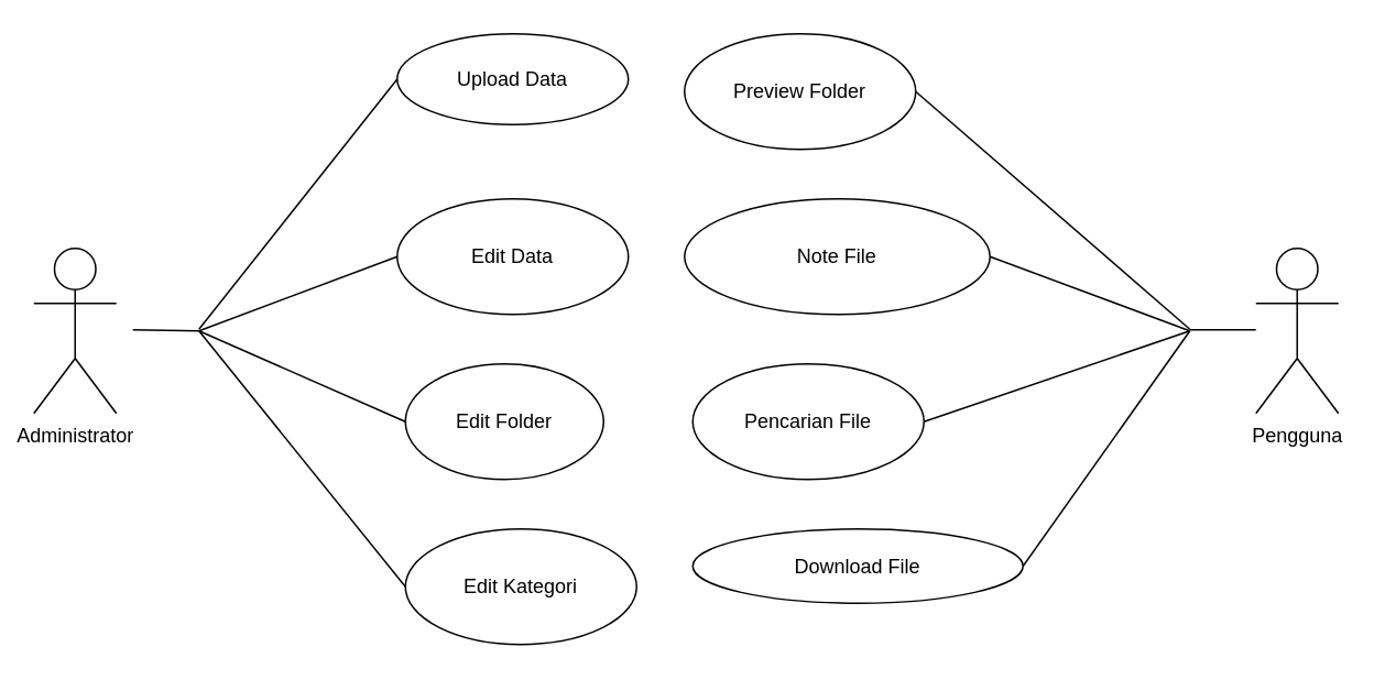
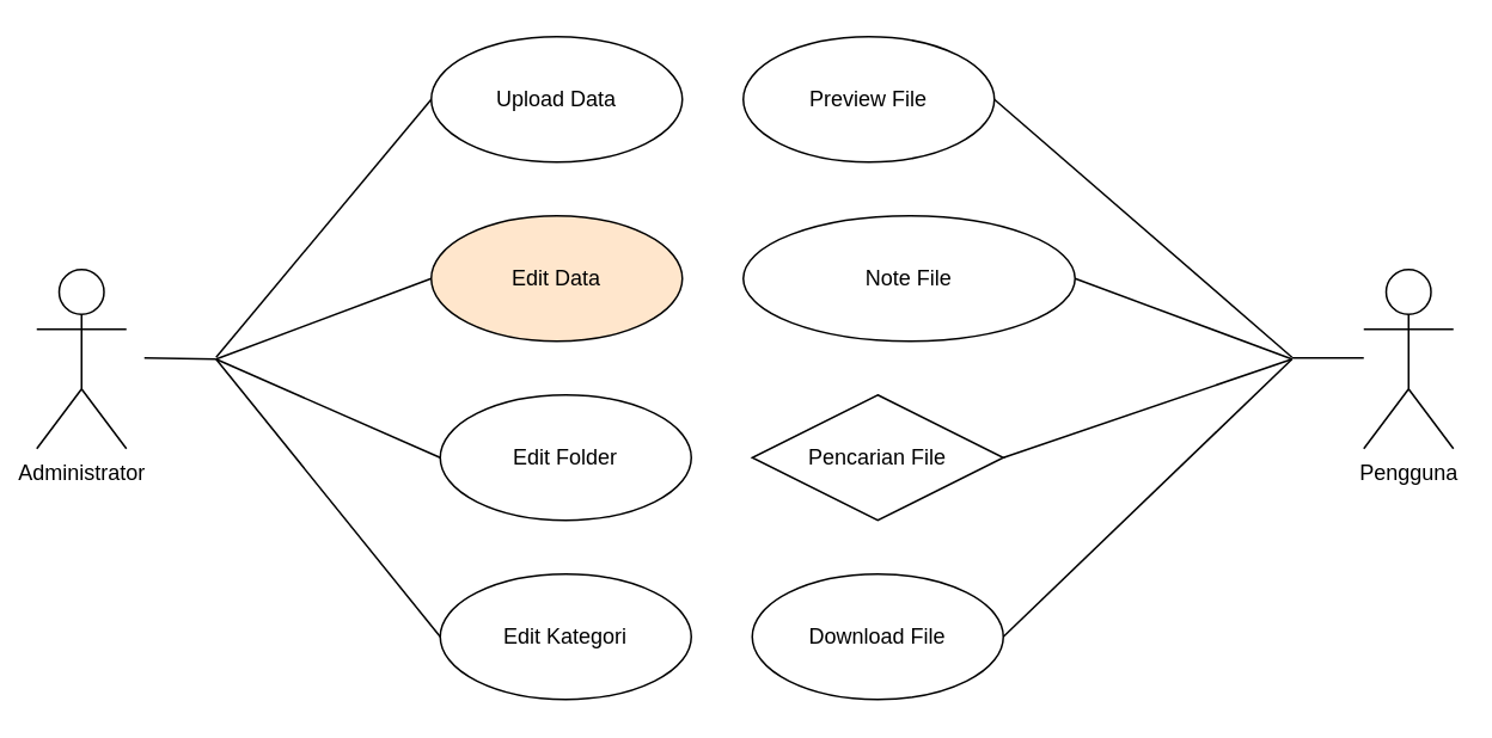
  <mxCell id="0" />
  <mxCell id="1" parent="0" />
  <mxCell id="2" value="Pengguna" style="shape=umlActor;html=1;verticalLabelPosition=bottom;verticalAlign=top;align=center;" parent="1" vertex="1"><mxGeometry x="760" y="150" width="50" height="100" as="geometry" /></mxCell>
  <mxCell id="3" value="Administrator" style="shape=umlActor;html=1;verticalLabelPosition=bottom;verticalAlign=top;align=center;" parent="1" vertex="1"><mxGeometry x="20" y="150" width="50" height="100" as="geometry" /></mxCell>
- <mxCell id="4" value="Preview Folder" style="ellipse;whiteSpace=wrap;html=1;" parent="1" vertex="1"><mxGeometry x="414" y="20" width="140" height="70" as="geometry" /></mxCell>
+ <mxCell id="4" value="Preview File" style="ellipse;whiteSpace=wrap;html=1;" parent="1" vertex="1"><mxGeometry x="414" y="20" width="140" height="70" as="geometry" /></mxCell>
  <mxCell id="5" value="Note File" style="ellipse;whiteSpace=wrap;html=1;" parent="1" vertex="1"><mxGeometry x="414" y="120" width="185" height="70" as="geometry" /></mxCell>
- <mxCell id="6" value="Pencarian File" style="ellipse;whiteSpace=wrap;html=1;" parent="1" vertex="1"><mxGeometry x="419" y="220" width="140" height="70" as="geometry" /></mxCell>
- <mxCell id="7" value="Download File" style="ellipse;whiteSpace=wrap;html=1;" parent="1" vertex="1"><mxGeometry x="419" y="320" width="200" height="45" as="geometry" /></mxCell>
+ <mxCell id="6" value="Pencarian File" style="rhombus;whiteSpace=wrap;html=1;" parent="1" vertex="1"><mxGeometry x="419" y="220" width="140" height="70" as="geometry" /></mxCell>
+ <mxCell id="7" value="Download File" style="ellipse;whiteSpace=wrap;html=1;" parent="1" vertex="1"><mxGeometry x="419" y="320" width="140" height="70" as="geometry" /></mxCell>
  <mxCell id="8" value="" style="edgeStyle=none;html=1;endArrow=none;verticalAlign=bottom;rounded=0;exitX=1;exitY=0.5;exitDx=0;exitDy=0;" parent="1" source="4" edge="1"><mxGeometry width="160" relative="1" as="geometry"><mxPoint x="600" y="199.41" as="sourcePoint" /><mxPoint x="720" y="199" as="targetPoint" /></mxGeometry></mxCell>
  <mxCell id="9" value="" style="edgeStyle=none;html=1;endArrow=none;verticalAlign=bottom;rounded=0;exitX=1;exitY=0.5;exitDx=0;exitDy=0;" parent="1" source="5" edge="1"><mxGeometry width="160" relative="1" as="geometry"><mxPoint x="580" y="170" as="sourcePoint" /><mxPoint x="720" y="200" as="targetPoint" /></mxGeometry></mxCell>
  <mxCell id="10" value="" style="edgeStyle=none;html=1;endArrow=none;verticalAlign=bottom;rounded=0;exitX=1;exitY=0.5;exitDx=0;exitDy=0;" parent="1" source="6" edge="1"><mxGeometry width="160" relative="1" as="geometry"><mxPoint x="564" y="165" as="sourcePoint" /><mxPoint x="720" y="200" as="targetPoint" /></mxGeometry></mxCell>
  <mxCell id="11" value="" style="edgeStyle=none;html=1;endArrow=none;verticalAlign=bottom;rounded=0;exitX=1;exitY=0.5;exitDx=0;exitDy=0;" parent="1" source="7" edge="1"><mxGeometry width="160" relative="1" as="geometry"><mxPoint x="569" y="265" as="sourcePoint" /><mxPoint x="720" y="200" as="targetPoint" /></mxGeometry></mxCell>
  <mxCell id="12" value="" style="edgeStyle=none;html=1;endArrow=none;verticalAlign=bottom;rounded=0;" parent="1" edge="1"><mxGeometry width="160" relative="1" as="geometry"><mxPoint x="720" y="199.41" as="sourcePoint" /><mxPoint x="760" y="199.41" as="targetPoint" /></mxGeometry></mxCell>
- <mxCell id="13" value="Upload Data" style="ellipse;whiteSpace=wrap;html=1;" parent="1" vertex="1"><mxGeometry x="240" y="20" width="140" height="55" as="geometry" /></mxCell>
- <mxCell id="14" value="Edit Data" style="ellipse;whiteSpace=wrap;html=1;" parent="1" vertex="1"><mxGeometry x="240" y="120" width="140" height="70" as="geometry" /></mxCell>
- <mxCell id="15" value="Edit Folder" style="ellipse;whiteSpace=wrap;html=1;" parent="1" vertex="1"><mxGeometry x="245" y="220" width="120" height="70" as="geometry" /></mxCell>
+ <mxCell id="13" value="Upload Data" style="ellipse;whiteSpace=wrap;html=1;" parent="1" vertex="1"><mxGeometry x="240" y="20" width="140" height="70" as="geometry" /></mxCell>
+ <mxCell id="14" value="Edit Data" style="ellipse;whiteSpace=wrap;html=1;fillColor=#ffe6cc;" parent="1" vertex="1"><mxGeometry x="240" y="120" width="140" height="70" as="geometry" /></mxCell>
+ <mxCell id="15" value="Edit Folder" style="ellipse;whiteSpace=wrap;html=1;" parent="1" vertex="1"><mxGeometry x="245" y="220" width="140" height="70" as="geometry" /></mxCell>
  <mxCell id="16" value="Edit Kategori" style="ellipse;whiteSpace=wrap;html=1;" parent="1" vertex="1"><mxGeometry x="245" y="320" width="140" height="70" as="geometry" /></mxCell>
  <mxCell id="17" value="" style="edgeStyle=none;html=1;endArrow=none;verticalAlign=bottom;rounded=0;" parent="1" edge="1"><mxGeometry width="160" relative="1" as="geometry"><mxPoint x="80" y="199.41" as="sourcePoint" /><mxPoint x="120" y="200" as="targetPoint" /></mxGeometry></mxCell>
  <mxCell id="18" value="" style="edgeStyle=none;html=1;endArrow=none;verticalAlign=bottom;rounded=0;entryX=0;entryY=0.5;entryDx=0;entryDy=0;" parent="1" target="13" edge="1"><mxGeometry width="160" relative="1" as="geometry"><mxPoint x="120" y="199" as="sourcePoint" /><mxPoint x="290" y="199.41" as="targetPoint" /></mxGeometry></mxCell>
  <mxCell id="19" value="" style="edgeStyle=none;html=1;endArrow=none;verticalAlign=bottom;rounded=0;entryX=0;entryY=0.5;entryDx=0;entryDy=0;" parent="1" target="14" edge="1"><mxGeometry width="160" relative="1" as="geometry"><mxPoint x="120" y="200" as="sourcePoint" /><mxPoint x="250" y="65" as="targetPoint" /></mxGeometry></mxCell>
  <mxCell id="20" value="" style="edgeStyle=none;html=1;endArrow=none;verticalAlign=bottom;rounded=0;entryX=0;entryY=0.5;entryDx=0;entryDy=0;" parent="1" target="15" edge="1"><mxGeometry width="160" relative="1" as="geometry"><mxPoint x="120" y="200" as="sourcePoint" /><mxPoint x="250" y="165" as="targetPoint" /></mxGeometry></mxCell>
  <mxCell id="21" value="" style="edgeStyle=none;html=1;endArrow=none;verticalAlign=bottom;rounded=0;entryX=0;entryY=0.5;entryDx=0;entryDy=0;" parent="1" target="16" edge="1"><mxGeometry width="160" relative="1" as="geometry"><mxPoint x="120" y="200" as="sourcePoint" /><mxPoint x="255" y="265" as="targetPoint" /></mxGeometry></mxCell>
